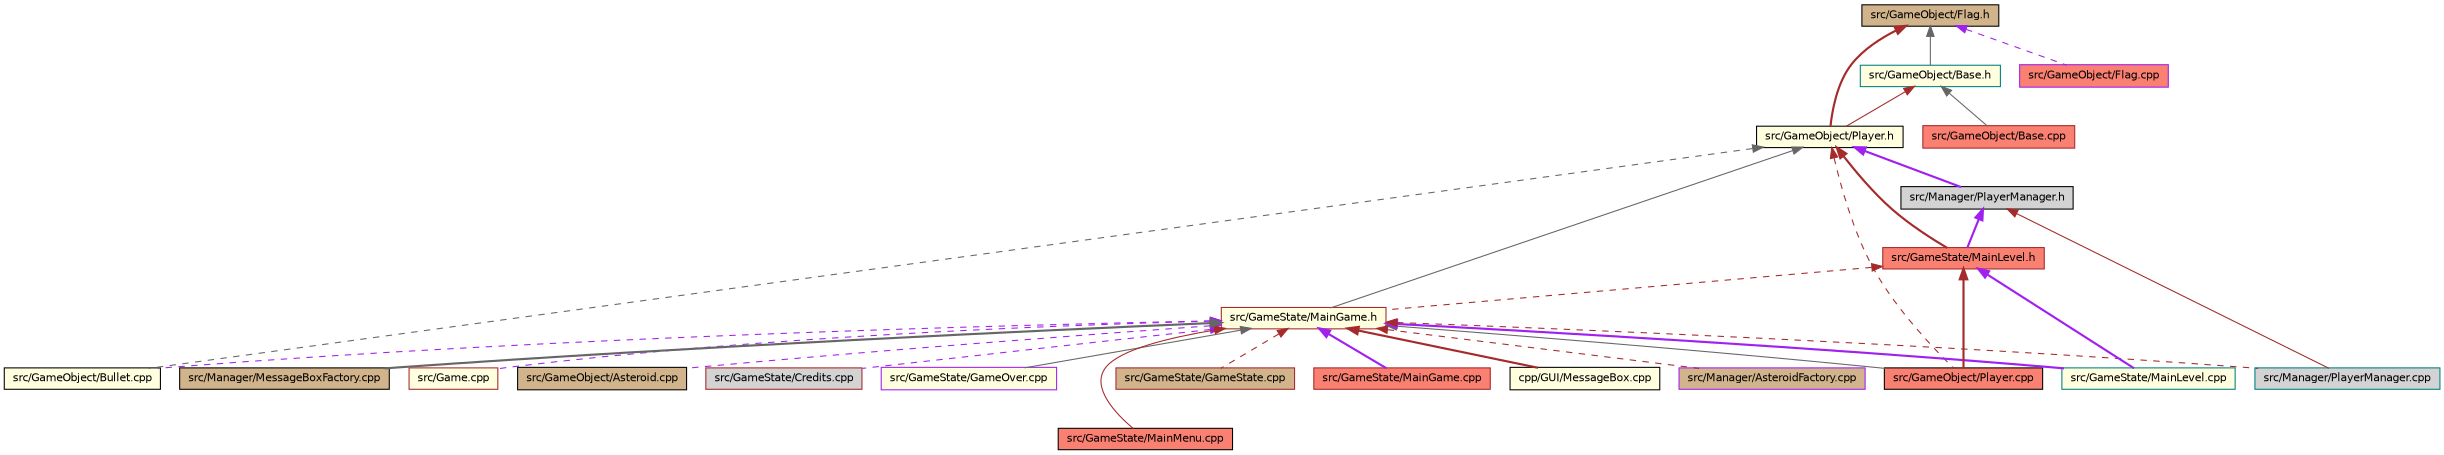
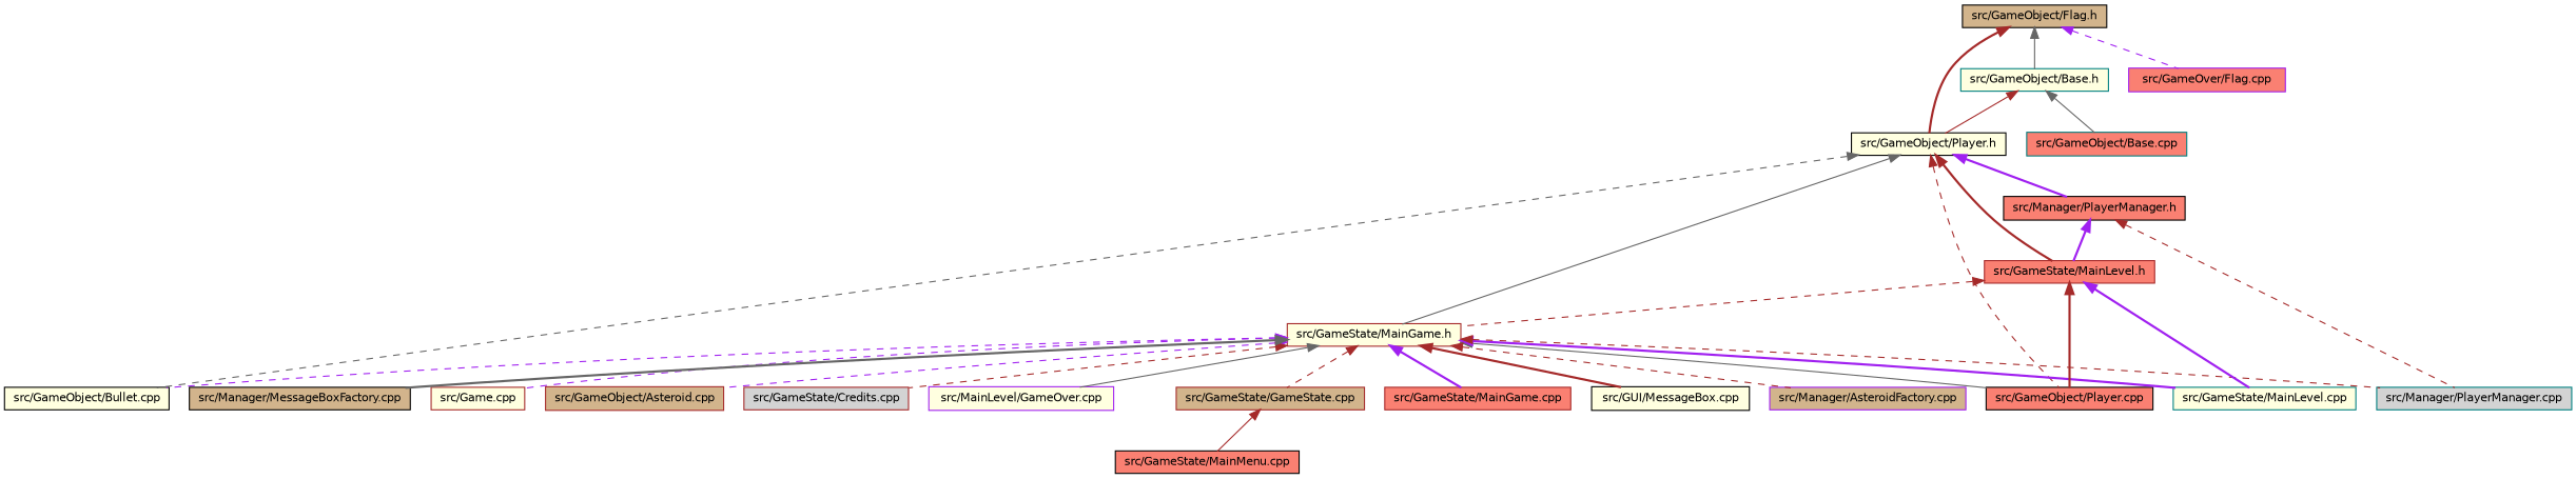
  digraph {
    node [color=black fillcolor=lightyellow fontname=Helvetica fontsize=10 shape=record style=filled]
    edge [color=brown dir=back fontname=Helvetica fontsize=10 labelfontname=Helvetica labelfontsize=10 style=dashed]
    n1 [fillcolor=tan fontcolor=black height=0.2 label="src/GameObject/Flag.h" width=0.4]
    n2 [height=0.2 label="src/GameObject/Player.h" width=0.4]
    n3 [color=teal height=0.2 label="src/GameObject/Base.h" width=0.4]
-   n4 [color=purple fillcolor=salmon height=0.2 label="src/GameObject/Flag.cpp" width=0.4]
+   n4 [color=purple fillcolor=salmon height=0.2 label="src/GameOver/Flag.cpp" width=0.4]
    n5 [color=brown height=0.2 label="src/GameState/MainGame.h" width=0.4]
    n6 [height=0.2 label="src/GameObject/Bullet.cpp" width=0.4]
    n7 [fillcolor=salmon height=0.2 label="src/GameObject/Player.cpp" width=0.4]
-   n8 [fillcolor=lightgrey height=0.2 label="src/Manager/PlayerManager.h" width=0.4]
+   n8 [fillcolor=salmon height=0.2 label="src/Manager/PlayerManager.h" width=0.4]
    n9 [color=brown fillcolor=salmon height=0.2 label="src/GameState/MainLevel.h" width=0.4]
-   n10 [color=brown fillcolor=salmon height=0.2 label="src/GameObject/Base.cpp" width=0.4]
+   n10 [color=teal fillcolor=salmon height=0.2 label="src/GameObject/Base.cpp" width=0.4]
    n11 [color=brown height=0.2 label="src/Game.cpp" width=0.4]
-   n12 [fillcolor=tan height=0.2 label="src/GameObject/Asteroid.cpp" width=0.4]
+   n12 [color=brown fillcolor=tan height=0.2 label="src/GameObject/Asteroid.cpp" width=0.4]
    n13 [color=brown fillcolor=lightgrey height=0.2 label="src/GameState/Credits.cpp" width=0.4]
-   n14 [color=purple height=0.2 label="src/GameState/GameOver.cpp" width=0.4]
+   n14 [color=purple height=0.2 label="src/MainLevel/GameOver.cpp" width=0.4]
    n15 [color=brown fillcolor=tan height=0.2 label="src/GameState/GameState.cpp" width=0.4]
    n16 [color=brown fillcolor=salmon height=0.2 label="src/GameState/MainGame.cpp" width=0.4]
    n17 [color=teal height=0.2 label="src/GameState/MainLevel.cpp" width=0.4]
    n18 [fillcolor=salmon height=0.2 label="src/GameState/MainMenu.cpp" width=0.4]
-   n19 [height=0.2 label="cpp/GUI/MessageBox.cpp" width=0.4]
+   n19 [height=0.2 label="src/GUI/MessageBox.cpp" width=0.4]
    n20 [color=purple fillcolor=tan height=0.2 label="src/Manager/AsteroidFactory.cpp" width=0.4]
    n21 [fillcolor=tan height=0.2 label="src/Manager/MessageBoxFactory.cpp" width=0.4]
    n22 [color=teal fillcolor=lightgrey height=0.2 label="src/Manager/PlayerManager.cpp" width=0.4]
    n1 -> n2 [style=bold]
    n1 -> n3 [color=gray40 style=solid]
    n1 -> n4 [color=purple]
    n2 -> n5 [color=gray40 style=solid]
    n2 -> n6 [color=gray40]
    n2 -> n7
    n2 -> n8 [color=purple style=bold]
    n2 -> n9 [style=bold]
    n3 -> n2 [style=solid]
    n3 -> n10 [color=gray40 style=solid]
    n5 -> n6 [color=purple]
    n5 -> n7 [color=gray40 style=solid]
    n5 -> n11 [color=purple]
    n5 -> n12 [color=purple]
-   n5 -> n13 [color=purple]
+   n5 -> n13
    n5 -> n14 [color=gray40 style=solid]
    n5 -> n15
    n5 -> n16 [color=purple style=bold]
    n5 -> n17 [color=purple style=bold]
-   n5 -> n18 [style=solid]
+   n15 -> n18 [style=solid]
    n5 -> n19 [style=bold]
    n5 -> n20
    n5 -> n21 [color=gray40 style=bold]
    n5 -> n22
    n8 -> n9 [color=purple style=bold]
-   n8 -> n22 [style=solid]
+   n8 -> n22
    n9 -> n5
    n9 -> n7 [style=bold]
    n9 -> n17 [color=purple style=bold]
  }
